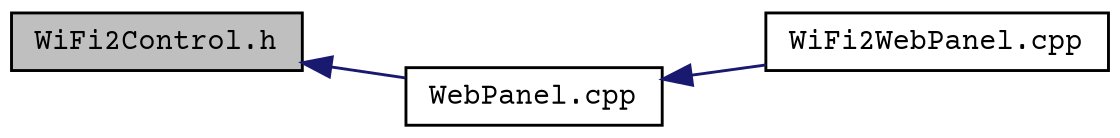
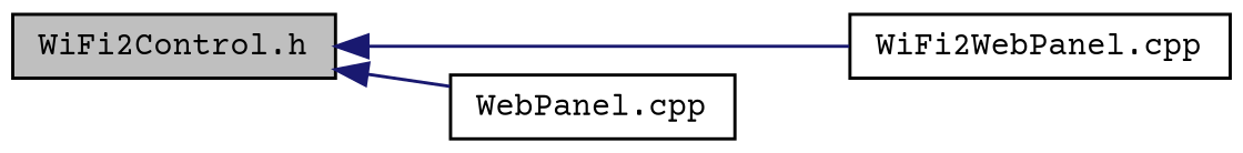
  digraph {
    fontname="Courier Prime"
    rankdir=LR
    node [color=black fillcolor=white fontname="Courier Prime" fontsize=10 shape=record style=filled]
    edge [color=midnightblue dir=back fontname="Courier Prime" fontsize=10 labelfontname=Helvetica labelfontsize=10 style=solid]
    n1 [fillcolor=grey75 fontcolor=black height=0.2 label="WiFi2Control.h" width=0.4]
    n2 [height=0.2 label="WiFi2WebPanel.cpp" width=0.4]
    n3 [height=0.2 label="WebPanel.cpp" width=0.4]
-   n3 -> n2
+   n1 -> n2
    n1 -> n3
  }
